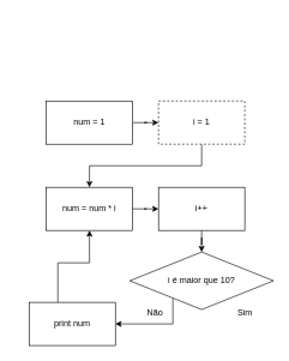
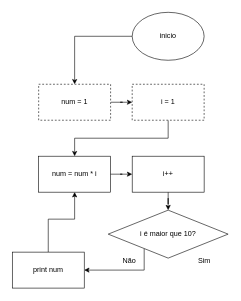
  <mxCell id="0" />
  <mxCell id="1" parent="0" />
+ <mxCell id="2" style="edgeStyle=orthogonalEdgeStyle;rounded=0;orthogonalLoop=1;jettySize=auto;html=1;" edge="1" parent="1" source="3" target="17"><mxGeometry relative="1" as="geometry"><mxPoint x="134" y="140" as="targetPoint" /></mxGeometry></mxCell>
+ <mxCell id="3" value="inicio" style="ellipse;whiteSpace=wrap;html=1;" vertex="1" parent="1"><mxGeometry x="220" y="20" width="120" height="80" as="geometry" /></mxCell>
  <mxCell id="4" style="edgeStyle=orthogonalEdgeStyle;rounded=0;orthogonalLoop=1;jettySize=auto;html=1;" edge="1" parent="1" source="5" target="7"><mxGeometry relative="1" as="geometry" /></mxCell>
  <mxCell id="5" value="num = num * i" style="rounded=0;whiteSpace=wrap;html=1;" vertex="1" parent="1"><mxGeometry x="63.5" y="260" width="120" height="60" as="geometry" /></mxCell>
  <mxCell id="6" style="edgeStyle=orthogonalEdgeStyle;rounded=0;orthogonalLoop=1;jettySize=auto;html=1;" edge="1" parent="1" source="7" target="9"><mxGeometry relative="1" as="geometry" /></mxCell>
  <mxCell id="7" value="i++" style="rounded=0;whiteSpace=wrap;html=1;" vertex="1" parent="1"><mxGeometry x="220" y="260" width="120" height="60" as="geometry" /></mxCell>
  <mxCell id="8" style="edgeStyle=orthogonalEdgeStyle;rounded=0;orthogonalLoop=1;jettySize=auto;html=1;" edge="1" parent="1" source="9" target="15"><mxGeometry relative="1" as="geometry"><Array as="points"><mxPoint x="240" y="450" /></Array></mxGeometry></mxCell>
  <mxCell id="9" value="i é maior que 10?" style="rhombus;whiteSpace=wrap;html=1;" vertex="1" parent="1"><mxGeometry x="180" y="350" width="200" height="80" as="geometry" /></mxCell>
  <mxCell id="10" value="Não" style="text;html=1;align=center;verticalAlign=middle;resizable=0;points=[];autosize=1;strokeColor=none;fillColor=none;" vertex="1" parent="1"><mxGeometry x="190" y="420" width="50" height="30" as="geometry" /></mxCell>
  <mxCell id="11" value="Sim" style="text;html=1;align=center;verticalAlign=middle;resizable=0;points=[];autosize=1;strokeColor=none;fillColor=none;" vertex="1" parent="1"><mxGeometry x="320" y="420" width="40" height="30" as="geometry" /></mxCell>
  <mxCell id="12" style="edgeStyle=orthogonalEdgeStyle;rounded=0;orthogonalLoop=1;jettySize=auto;html=1;" edge="1" parent="1" source="13" target="5"><mxGeometry relative="1" as="geometry"><Array as="points"><mxPoint x="280" y="230" /><mxPoint x="124" y="230" /></Array></mxGeometry></mxCell>
  <mxCell id="13" value="i = 1" style="rounded=0;whiteSpace=wrap;html=1;dashed=1;" vertex="1" parent="1"><mxGeometry x="220" y="140" width="120" height="60" as="geometry" /></mxCell>
  <mxCell id="14" style="edgeStyle=orthogonalEdgeStyle;rounded=0;orthogonalLoop=1;jettySize=auto;html=1;" edge="1" parent="1" source="15" target="5"><mxGeometry relative="1" as="geometry"><Array as="points"><mxPoint x="80" y="365" /><mxPoint x="124" y="365" /></Array></mxGeometry></mxCell>
- <mxCell id="15" value="print num" style="rounded=0;whiteSpace=wrap;html=1;" vertex="1" parent="1"><mxGeometry x="40" y="420" width="120" height="60" as="geometry" /></mxCell>
+ <mxCell id="15" value="print num" style="rounded=0;whiteSpace=wrap;html=1;" vertex="1" parent="1"><mxGeometry x="20" y="420" width="120" height="60" as="geometry" /></mxCell>
  <mxCell id="16" style="edgeStyle=orthogonalEdgeStyle;rounded=0;orthogonalLoop=1;jettySize=auto;html=1;" edge="1" parent="1" source="17" target="13"><mxGeometry relative="1" as="geometry" /></mxCell>
- <mxCell id="17" value="num = 1" style="rounded=0;whiteSpace=wrap;html=1;" vertex="1" parent="1"><mxGeometry x="64" y="140" width="120" height="60" as="geometry" /></mxCell>
+ <mxCell id="17" value="num = 1" style="rounded=0;whiteSpace=wrap;html=1;dashed=1;" vertex="1" parent="1"><mxGeometry x="64" y="140" width="120" height="60" as="geometry" /></mxCell>
